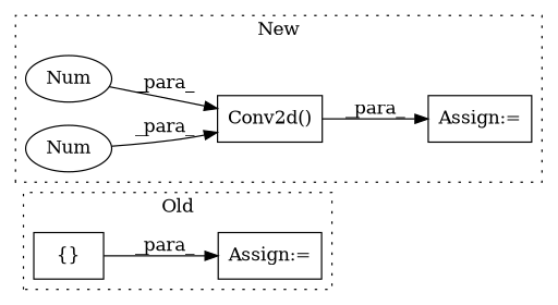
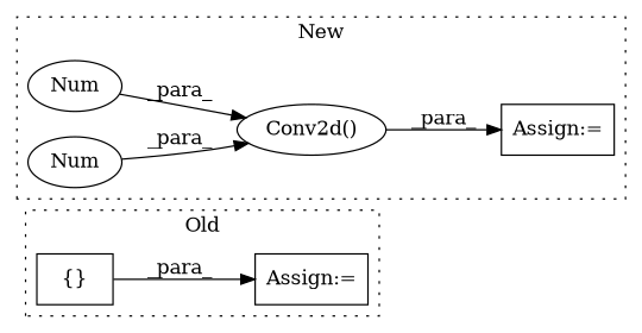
  digraph {
    rankdir=LR
    node [a=68 l=3 shape=box]
    n1 [a=59 l="2,1" label="{}" s="6157,6157"]
    n2 [l=4 label="Assign:=" s=6794]
-   n3 [a=75 l="10,49" label="Conv2d()" s="2307,2325"]
+   n3 [a=75 l="10,49" label="Conv2d()" s="2307,2325" shape=ellipse]
    n4 [a=76 label=Num s=2317 shape=ellipse]
    n5 [label="Assign:=" s=1016]
    n6 [a=76 label=Num s=2322 shape=ellipse]
    subgraph cluster_1 {
      label=Old
      style=dotted
      n1
      n2
    }
    subgraph cluster_2 {
      label=New
      style=dotted
      n3
      n4
      n5
      n6
    }
    n1 -> n2 [label=_para_]
    n3 -> n5 [label=_para_]
    n4 -> n3 [label=_para_]
    n6 -> n3 [label=_para_]
  }
